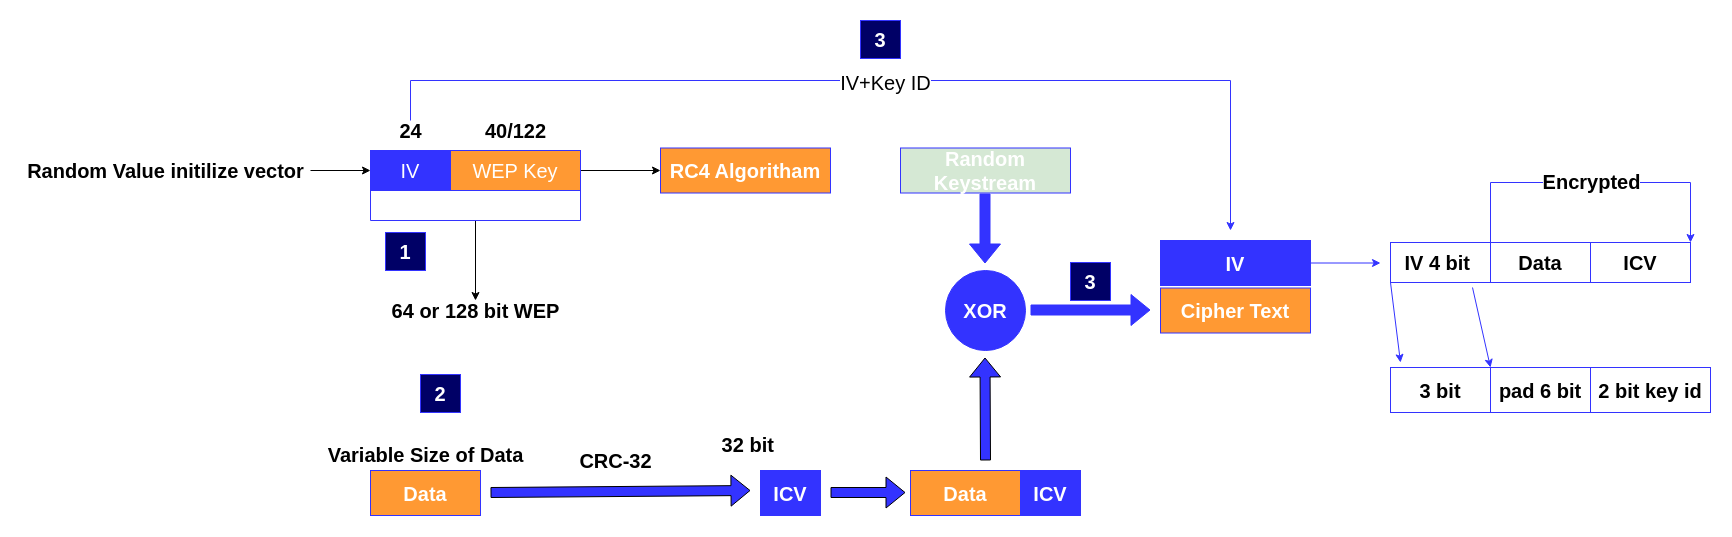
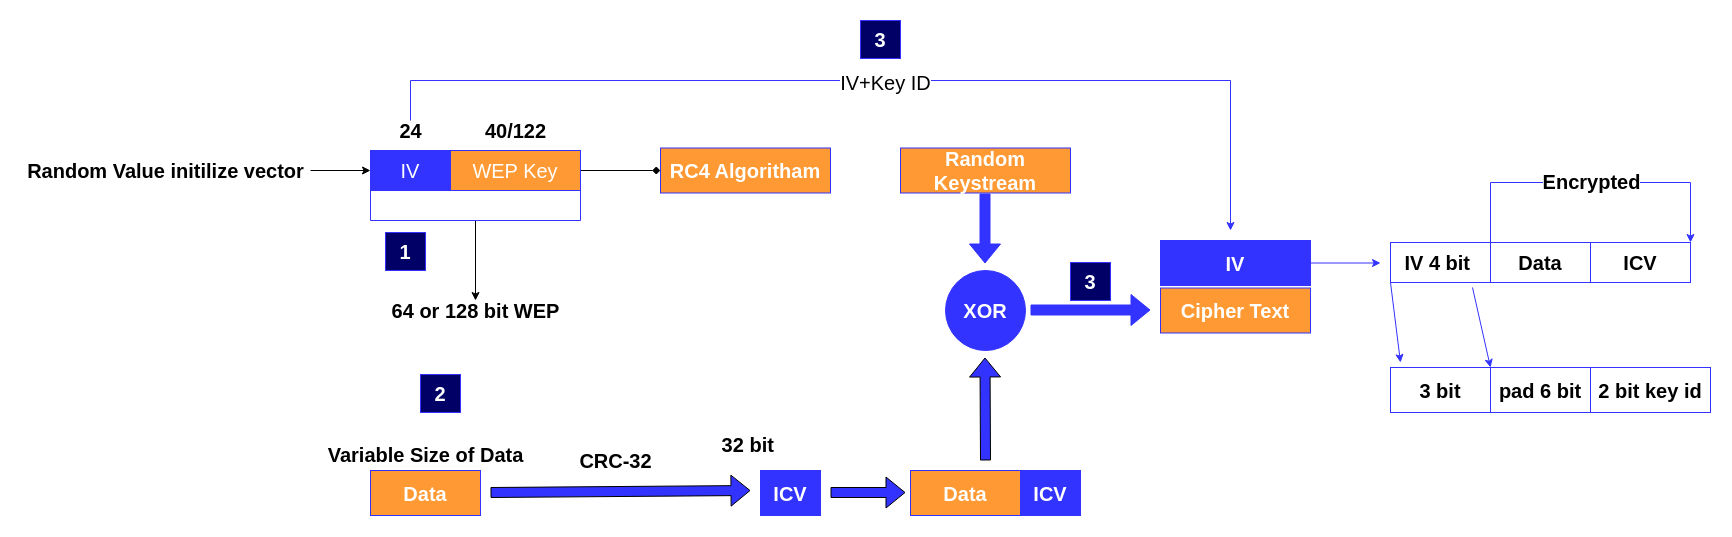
  <mxCell id="0" />
  <mxCell id="1" parent="0" />
  <mxCell id="2" value="&lt;font style=&quot;font-size: 20px&quot; color=&quot;#ffffff&quot;&gt;IV&lt;/font&gt;" style="rounded=0;whiteSpace=wrap;html=1;strokeColor=#3333FF;fillColor=#3333FF;" parent="1" vertex="1"><mxGeometry x="370" y="150" width="80" height="40" as="geometry" /></mxCell>
- <mxCell id="3" value="" style="edgeStyle=none;rounded=0;orthogonalLoop=1;jettySize=auto;html=1;" parent="1" source="4" target="14" edge="1"><mxGeometry relative="1" as="geometry" /></mxCell>
+ <mxCell id="3" value="" style="edgeStyle=none;rounded=0;orthogonalLoop=1;jettySize=auto;html=1;endArrow=diamond;" parent="1" source="4" target="14" edge="1"><mxGeometry relative="1" as="geometry" /></mxCell>
  <mxCell id="4" value="&lt;font style=&quot;font-size: 20px&quot; color=&quot;#ffffff&quot;&gt;WEP Key&lt;/font&gt;" style="rounded=0;whiteSpace=wrap;html=1;strokeColor=#3333FF;fillColor=#FF9933;" parent="1" vertex="1"><mxGeometry x="450" y="150" width="130" height="40" as="geometry" /></mxCell>
  <mxCell id="5" style="edgeStyle=orthogonalEdgeStyle;rounded=0;orthogonalLoop=1;jettySize=auto;html=1;strokeColor=#3333FF;fillColor=#3333FF;" parent="1" source="7" edge="1"><mxGeometry relative="1" as="geometry"><mxPoint x="1230" y="230" as="targetPoint" /><Array as="points"><mxPoint x="410" y="80" /><mxPoint x="1230" y="80" /></Array></mxGeometry></mxCell>
  <mxCell id="6" value="&lt;font style=&quot;font-size: 20px&quot;&gt;IV+Key ID&lt;/font&gt;" style="edgeLabel;html=1;align=center;verticalAlign=middle;resizable=0;points=[];" parent="5" vertex="1" connectable="0"><mxGeometry x="0.018" y="-1" relative="1" as="geometry"><mxPoint as="offset" /></mxGeometry></mxCell>
  <mxCell id="7" value="&lt;font style=&quot;font-size: 20px&quot;&gt;&lt;b&gt;24&lt;/b&gt;&lt;/font&gt;" style="text;html=1;resizable=0;autosize=1;align=center;verticalAlign=middle;points=[];fillColor=none;strokeColor=none;rounded=0;" parent="1" vertex="1"><mxGeometry x="390" y="120" width="40" height="20" as="geometry" /></mxCell>
  <mxCell id="8" value="&lt;span style=&quot;font-size: 20px&quot;&gt;&lt;b&gt;40/122&lt;/b&gt;&lt;/span&gt;" style="text;html=1;resizable=0;autosize=1;align=center;verticalAlign=middle;points=[];fillColor=none;strokeColor=none;rounded=0;" parent="1" vertex="1"><mxGeometry x="475" y="120" width="80" height="20" as="geometry" /></mxCell>
  <mxCell id="9" style="edgeStyle=orthogonalEdgeStyle;rounded=0;orthogonalLoop=1;jettySize=auto;html=1;" parent="1" source="10" target="11" edge="1"><mxGeometry relative="1" as="geometry" /></mxCell>
  <mxCell id="10" value="" style="shape=partialRectangle;whiteSpace=wrap;html=1;bottom=1;right=1;left=1;top=0;fillColor=none;routingCenterX=-0.5;strokeColor=#3333FF;" parent="1" vertex="1"><mxGeometry x="370" y="190" width="210" height="30" as="geometry" /></mxCell>
  <mxCell id="11" value="&lt;span style=&quot;font-size: 20px&quot;&gt;&lt;b&gt;64 or 128 bit WEP&lt;/b&gt;&lt;/span&gt;" style="text;html=1;resizable=0;autosize=1;align=center;verticalAlign=middle;points=[];fillColor=none;strokeColor=none;rounded=0;" parent="1" vertex="1"><mxGeometry x="385" y="300" width="180" height="20" as="geometry" /></mxCell>
  <mxCell id="12" style="edgeStyle=orthogonalEdgeStyle;rounded=0;orthogonalLoop=1;jettySize=auto;html=1;entryX=0;entryY=0.5;entryDx=0;entryDy=0;" parent="1" source="13" target="2" edge="1"><mxGeometry relative="1" as="geometry" /></mxCell>
  <mxCell id="13" value="&lt;span style=&quot;font-size: 20px&quot;&gt;&lt;b&gt;Random Value initilize vector&lt;/b&gt;&lt;/span&gt;" style="text;html=1;resizable=0;autosize=1;align=center;verticalAlign=middle;points=[];fillColor=none;strokeColor=none;rounded=0;" parent="1" vertex="1"><mxGeometry x="20" y="160" width="290" height="20" as="geometry" /></mxCell>
  <mxCell id="14" value="&lt;b&gt;&lt;font style=&quot;font-size: 20px&quot; color=&quot;#ffffff&quot;&gt;RC4 Algoritham&lt;/font&gt;&lt;/b&gt;" style="rounded=0;whiteSpace=wrap;html=1;strokeColor=#3333FF;fillColor=#FF9933;" parent="1" vertex="1"><mxGeometry x="660" y="147.5" width="170" height="45" as="geometry" /></mxCell>
- <mxCell id="15" value="&lt;font color=&quot;#ffffff&quot;&gt;&lt;span style=&quot;font-size: 20px&quot;&gt;&lt;b&gt;Random Keystream&lt;/b&gt;&lt;/span&gt;&lt;/font&gt;" style="rounded=0;whiteSpace=wrap;html=1;strokeColor=#3333FF;fillColor=#d5e8d4;" parent="1" vertex="1"><mxGeometry x="900" y="147.5" width="170" height="45" as="geometry" /></mxCell>
+ <mxCell id="15" value="&lt;font color=&quot;#ffffff&quot;&gt;&lt;span style=&quot;font-size: 20px&quot;&gt;&lt;b&gt;Random Keystream&lt;/b&gt;&lt;/span&gt;&lt;/font&gt;" style="rounded=0;whiteSpace=wrap;html=1;strokeColor=#3333FF;fillColor=#FF9933;" parent="1" vertex="1"><mxGeometry x="900" y="147.5" width="170" height="45" as="geometry" /></mxCell>
  <mxCell id="16" style="edgeStyle=none;rounded=0;orthogonalLoop=1;jettySize=auto;html=1;fillColor=#3333FF;strokeColor=none;" parent="1" source="17" edge="1"><mxGeometry relative="1" as="geometry"><mxPoint x="1140" y="310" as="targetPoint" /></mxGeometry></mxCell>
  <mxCell id="17" value="&lt;b&gt;&lt;font style=&quot;font-size: 20px&quot; color=&quot;#ffffff&quot;&gt;XOR&lt;/font&gt;&lt;/b&gt;" style="ellipse;whiteSpace=wrap;html=1;aspect=fixed;strokeColor=#3333FF;fillColor=#3333FF;" parent="1" vertex="1"><mxGeometry x="945" y="270" width="80" height="80" as="geometry" /></mxCell>
  <mxCell id="18" value="&lt;font color=&quot;#ffffff&quot;&gt;&lt;span style=&quot;font-size: 20px&quot;&gt;&lt;b&gt;Data&lt;/b&gt;&lt;/span&gt;&lt;/font&gt;" style="rounded=0;whiteSpace=wrap;html=1;strokeColor=#3333FF;fillColor=#FF9933;" parent="1" vertex="1"><mxGeometry x="370" y="470" width="110" height="45" as="geometry" /></mxCell>
  <mxCell id="19" value="&lt;font color=&quot;#ffffff&quot;&gt;&lt;span style=&quot;font-size: 20px&quot;&gt;&lt;b&gt;ICV&lt;/b&gt;&lt;/span&gt;&lt;/font&gt;" style="rounded=0;whiteSpace=wrap;html=1;strokeColor=#3333FF;fillColor=#3333FF;" parent="1" vertex="1"><mxGeometry x="760" y="470" width="60" height="45" as="geometry" /></mxCell>
  <mxCell id="20" value="" style="shape=flexArrow;endArrow=classic;html=1;fillColor=#3333FF;" parent="1" edge="1"><mxGeometry width="50" height="50" relative="1" as="geometry"><mxPoint x="985" y="460" as="sourcePoint" /><mxPoint x="984.5" y="357" as="targetPoint" /></mxGeometry></mxCell>
  <mxCell id="21" value="" style="shape=flexArrow;endArrow=classic;html=1;strokeColor=#3333FF;fillColor=#3333FF;" parent="1" edge="1"><mxGeometry width="50" height="50" relative="1" as="geometry"><mxPoint x="984.5" y="193" as="sourcePoint" /><mxPoint x="984.5" y="263" as="targetPoint" /></mxGeometry></mxCell>
  <mxCell id="22" value="&lt;font color=&quot;#ffffff&quot;&gt;&lt;span style=&quot;font-size: 20px&quot;&gt;&lt;b&gt;Cipher Text&lt;/b&gt;&lt;/span&gt;&lt;/font&gt;" style="rounded=0;whiteSpace=wrap;html=1;strokeColor=#3333FF;fillColor=#FF9933;" parent="1" vertex="1"><mxGeometry x="1160" y="287.5" width="150" height="45" as="geometry" /></mxCell>
  <mxCell id="23" value="" style="shape=flexArrow;endArrow=classic;html=1;strokeColor=#3333FF;fillColor=#3333FF;" parent="1" edge="1"><mxGeometry width="50" height="50" relative="1" as="geometry"><mxPoint x="1030" y="309.5" as="sourcePoint" /><mxPoint x="1150" y="309.5" as="targetPoint" /></mxGeometry></mxCell>
  <mxCell id="24" style="edgeStyle=none;rounded=0;orthogonalLoop=1;jettySize=auto;html=1;strokeColor=#3333FF;fillColor=#3333FF;" parent="1" source="25" edge="1"><mxGeometry relative="1" as="geometry"><mxPoint x="1380" y="262.5" as="targetPoint" /></mxGeometry></mxCell>
  <mxCell id="25" value="&lt;font color=&quot;#ffffff&quot;&gt;&lt;span style=&quot;font-size: 20px&quot;&gt;&lt;b&gt;IV&lt;/b&gt;&lt;/span&gt;&lt;/font&gt;" style="rounded=0;whiteSpace=wrap;html=1;strokeColor=#3333FF;fillColor=#3333FF;" parent="1" vertex="1"><mxGeometry x="1160" y="240" width="150" height="45" as="geometry" /></mxCell>
  <mxCell id="26" style="rounded=0;orthogonalLoop=1;jettySize=auto;html=1;entryX=1;entryY=0;entryDx=0;entryDy=0;strokeColor=#3333FF;fillColor=#3333FF;" parent="1" target="33" edge="1"><mxGeometry relative="1" as="geometry"><mxPoint x="1472" y="287" as="sourcePoint" /></mxGeometry></mxCell>
  <mxCell id="27" style="edgeStyle=none;rounded=0;orthogonalLoop=1;jettySize=auto;html=1;strokeColor=#3333FF;fillColor=#3333FF;exitX=0;exitY=1;exitDx=0;exitDy=0;" parent="1" source="28" edge="1"><mxGeometry relative="1" as="geometry"><mxPoint x="1400" y="362" as="targetPoint" /></mxGeometry></mxCell>
  <mxCell id="28" value="&lt;span style=&quot;font-size: 20px&quot;&gt;&lt;b&gt;IV 4 bit&amp;nbsp;&lt;/b&gt;&lt;/span&gt;" style="rounded=0;whiteSpace=wrap;html=1;strokeColor=#3333FF;" parent="1" vertex="1"><mxGeometry x="1390" y="242" width="100" height="40" as="geometry" /></mxCell>
  <mxCell id="29" style="edgeStyle=orthogonalEdgeStyle;rounded=0;orthogonalLoop=1;jettySize=auto;html=1;exitX=0;exitY=0;exitDx=0;exitDy=0;entryX=1;entryY=0;entryDx=0;entryDy=0;strokeColor=#3333FF;fillColor=#3333FF;" parent="1" source="31" target="32" edge="1"><mxGeometry relative="1" as="geometry"><Array as="points"><mxPoint x="1490" y="182" /><mxPoint x="1690" y="182" /></Array></mxGeometry></mxCell>
  <mxCell id="30" value="&lt;b&gt;&lt;font style=&quot;font-size: 20px&quot;&gt;Encrypted&lt;/font&gt;&lt;/b&gt;" style="edgeLabel;html=1;align=center;verticalAlign=middle;resizable=0;points=[];" parent="29" vertex="1" connectable="0"><mxGeometry x="-0.062" y="2" relative="1" as="geometry"><mxPoint x="10" as="offset" /></mxGeometry></mxCell>
  <mxCell id="31" value="&lt;span style=&quot;font-size: 20px&quot;&gt;&lt;b&gt;Data&lt;/b&gt;&lt;/span&gt;" style="rounded=0;whiteSpace=wrap;html=1;strokeColor=#3333FF;fillColor=none;" parent="1" vertex="1"><mxGeometry x="1490" y="242" width="100" height="40" as="geometry" /></mxCell>
  <mxCell id="32" value="&lt;span style=&quot;font-size: 20px&quot;&gt;&lt;b&gt;ICV&lt;/b&gt;&lt;/span&gt;" style="rounded=0;whiteSpace=wrap;html=1;strokeColor=#3333FF;fillColor=none;" parent="1" vertex="1"><mxGeometry x="1590" y="242" width="100" height="40" as="geometry" /></mxCell>
  <mxCell id="33" value="&lt;span style=&quot;font-size: 20px&quot;&gt;&lt;b&gt;3 bit&lt;/b&gt;&lt;/span&gt;" style="rounded=0;whiteSpace=wrap;html=1;strokeColor=#3333FF;" parent="1" vertex="1"><mxGeometry x="1390" y="367" width="100" height="45" as="geometry" /></mxCell>
  <mxCell id="34" value="" style="group" parent="1" vertex="1" connectable="0"><mxGeometry x="1490" y="367" width="220" height="45" as="geometry" /></mxCell>
  <mxCell id="35" value="&lt;span style=&quot;font-size: 20px&quot;&gt;&lt;b&gt;pad 6 bit&lt;/b&gt;&lt;/span&gt;" style="rounded=0;whiteSpace=wrap;html=1;strokeColor=#3333FF;" parent="34" vertex="1"><mxGeometry width="100" height="45" as="geometry" /></mxCell>
  <mxCell id="36" value="&lt;span style=&quot;font-size: 20px&quot;&gt;&lt;b&gt;2 bit key id&lt;/b&gt;&lt;/span&gt;" style="rounded=0;whiteSpace=wrap;html=1;strokeColor=#3333FF;" parent="34" vertex="1"><mxGeometry x="100" width="120" height="45" as="geometry" /></mxCell>
  <mxCell id="37" value="&lt;font color=&quot;#ffffff&quot; style=&quot;font-size: 20px&quot;&gt;&lt;b&gt;1&lt;/b&gt;&lt;/font&gt;" style="rounded=0;whiteSpace=wrap;html=1;strokeColor=#3333FF;fillColor=#000066;" parent="1" vertex="1"><mxGeometry x="385" y="232" width="40" height="38" as="geometry" /></mxCell>
  <mxCell id="38" value="&lt;font color=&quot;#ffffff&quot; style=&quot;font-size: 20px&quot;&gt;&lt;b&gt;2&lt;/b&gt;&lt;/font&gt;" style="rounded=0;whiteSpace=wrap;html=1;strokeColor=#3333FF;fillColor=#000066;" parent="1" vertex="1"><mxGeometry x="420" y="374" width="40" height="38" as="geometry" /></mxCell>
  <mxCell id="39" value="&lt;font color=&quot;#ffffff&quot; style=&quot;font-size: 20px&quot;&gt;&lt;b&gt;3&lt;/b&gt;&lt;/font&gt;" style="rounded=0;whiteSpace=wrap;html=1;strokeColor=#3333FF;fillColor=#000066;" parent="1" vertex="1"><mxGeometry x="860" y="20" width="40" height="38" as="geometry" /></mxCell>
  <mxCell id="40" value="&lt;b&gt;&lt;font style=&quot;font-size: 20px&quot;&gt;Variable Size of Data&lt;/font&gt;&lt;/b&gt;" style="text;html=1;resizable=0;autosize=1;align=center;verticalAlign=middle;points=[];fillColor=none;strokeColor=none;rounded=0;" vertex="1" parent="1"><mxGeometry x="320" y="444" width="210" height="20" as="geometry" /></mxCell>
  <mxCell id="41" value="" style="shape=flexArrow;endArrow=classic;html=1;fillColor=#3333FF;" edge="1" parent="1"><mxGeometry width="50" height="50" relative="1" as="geometry"><mxPoint x="490" y="492" as="sourcePoint" /><mxPoint x="750" y="490" as="targetPoint" /></mxGeometry></mxCell>
  <mxCell id="42" value="&lt;span style=&quot;font-size: 20px&quot;&gt;&lt;b&gt;CRC-32&lt;/b&gt;&lt;/span&gt;" style="text;html=1;resizable=0;autosize=1;align=center;verticalAlign=middle;points=[];fillColor=none;strokeColor=none;rounded=0;" vertex="1" parent="1"><mxGeometry x="570" y="450" width="90" height="20" as="geometry" /></mxCell>
  <mxCell id="43" value="&lt;span style=&quot;font-size: 20px&quot;&gt;&lt;b&gt;32 bit&amp;nbsp;&lt;/b&gt;&lt;/span&gt;" style="text;html=1;resizable=0;autosize=1;align=center;verticalAlign=middle;points=[];fillColor=none;strokeColor=none;rounded=0;" vertex="1" parent="1"><mxGeometry x="715" y="434" width="70" height="20" as="geometry" /></mxCell>
  <mxCell id="44" value="&lt;font color=&quot;#ffffff&quot;&gt;&lt;span style=&quot;font-size: 20px&quot;&gt;&lt;b&gt;Data&lt;/b&gt;&lt;/span&gt;&lt;/font&gt;" style="rounded=0;whiteSpace=wrap;html=1;strokeColor=#3333FF;fillColor=#FF9933;" vertex="1" parent="1"><mxGeometry x="910" y="470" width="110" height="45" as="geometry" /></mxCell>
  <mxCell id="45" value="&lt;font color=&quot;#ffffff&quot;&gt;&lt;span style=&quot;font-size: 20px&quot;&gt;&lt;b&gt;ICV&lt;/b&gt;&lt;/span&gt;&lt;/font&gt;" style="rounded=0;whiteSpace=wrap;html=1;strokeColor=#3333FF;fillColor=#3333FF;" vertex="1" parent="1"><mxGeometry x="1020" y="470" width="60" height="45" as="geometry" /></mxCell>
  <mxCell id="46" value="" style="shape=flexArrow;endArrow=classic;html=1;fillColor=#3333FF;" edge="1" parent="1"><mxGeometry width="50" height="50" relative="1" as="geometry"><mxPoint x="830" y="492" as="sourcePoint" /><mxPoint x="905" y="492" as="targetPoint" /></mxGeometry></mxCell>
  <mxCell id="47" value="&lt;font color=&quot;#ffffff&quot;&gt;&lt;span style=&quot;font-size: 20px&quot;&gt;&lt;b&gt;3&lt;/b&gt;&lt;/span&gt;&lt;/font&gt;" style="rounded=0;whiteSpace=wrap;html=1;strokeColor=#3333FF;fillColor=#000066;" vertex="1" parent="1"><mxGeometry x="1070" y="262" width="40" height="38" as="geometry" /></mxCell>
